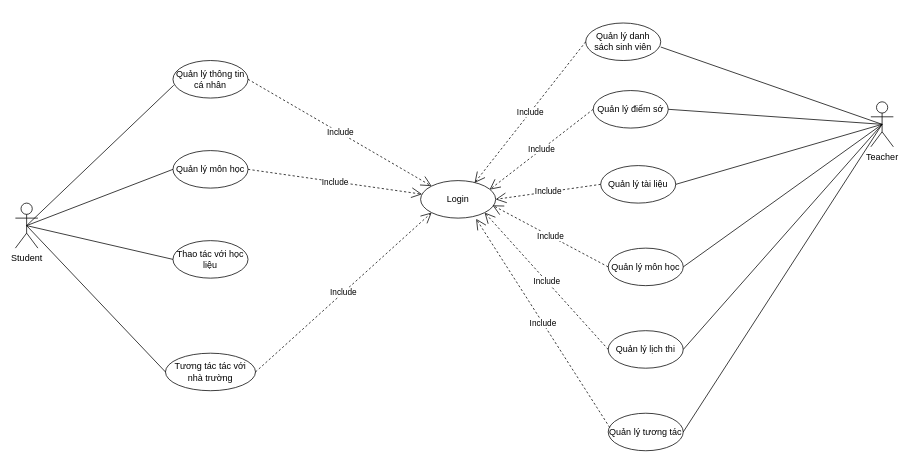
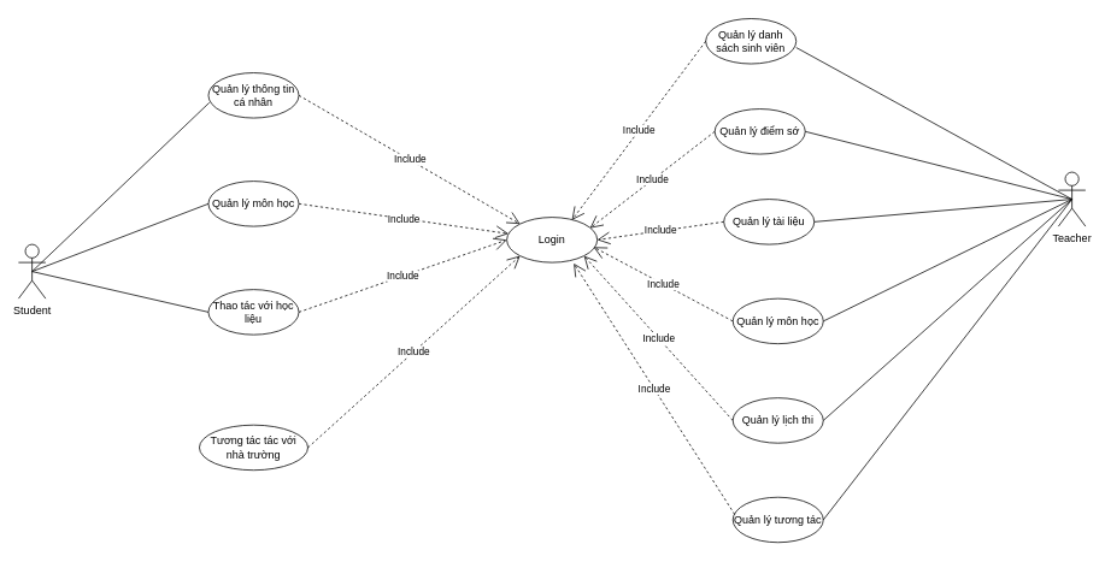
  <mxCell id="0" />
  <mxCell id="1" parent="0" />
  <mxCell id="2" value="Student" style="shape=umlActor;verticalLabelPosition=bottom;verticalAlign=top;html=1;outlineConnect=0;" vertex="1" parent="1"><mxGeometry x="20" y="270" width="30" height="60" as="geometry" /></mxCell>
- <mxCell id="3" value="Teacher" style="shape=umlActor;verticalLabelPosition=bottom;verticalAlign=top;html=1;outlineConnect=0;" vertex="1" parent="1"><mxGeometry x="1160" y="135" width="30" height="60" as="geometry" /></mxCell>
+ <mxCell id="3" value="Teacher" style="shape=umlActor;verticalLabelPosition=bottom;verticalAlign=top;html=1;outlineConnect=0;" vertex="1" parent="1"><mxGeometry x="1170" y="190" width="30" height="60" as="geometry" /></mxCell>
  <mxCell id="4" value="Thao tác với học liệu" style="ellipse;whiteSpace=wrap;html=1;" vertex="1" parent="1"><mxGeometry x="230" y="320" width="100" height="50" as="geometry" /></mxCell>
  <mxCell id="5" value="Quản lý môn học" style="ellipse;whiteSpace=wrap;html=1;" vertex="1" parent="1"><mxGeometry x="230" y="200" width="100" height="50" as="geometry" /></mxCell>
  <mxCell id="6" value="Tương tác tác với nhà trường" style="ellipse;whiteSpace=wrap;html=1;" vertex="1" parent="1"><mxGeometry x="220" y="470" width="120" height="50" as="geometry" /></mxCell>
  <mxCell id="7" value="Login" style="ellipse;whiteSpace=wrap;html=1;" vertex="1" parent="1"><mxGeometry x="560" y="240" width="100" height="50" as="geometry" /></mxCell>
- <mxCell id="8" value="Quản lý danh sách sinh viên" style="ellipse;whiteSpace=wrap;html=1;" vertex="1" parent="1"><mxGeometry x="780" y="30" width="100" height="50" as="geometry" /></mxCell>
+ <mxCell id="8" value="Quản lý danh sách sinh viên" style="ellipse;whiteSpace=wrap;html=1;" vertex="1" parent="1"><mxGeometry x="780" y="20" width="100" height="50" as="geometry" /></mxCell>
  <mxCell id="9" value="Quản lý điểm sớ" style="ellipse;whiteSpace=wrap;html=1;" vertex="1" parent="1"><mxGeometry x="790" y="120" width="100" height="50" as="geometry" /></mxCell>
  <mxCell id="10" value="Quản lý tài liệu" style="ellipse;whiteSpace=wrap;html=1;" vertex="1" parent="1"><mxGeometry x="800" y="220" width="100" height="50" as="geometry" /></mxCell>
  <mxCell id="11" value="Quản lý môn học" style="ellipse;whiteSpace=wrap;html=1;" vertex="1" parent="1"><mxGeometry x="810" y="330" width="100" height="50" as="geometry" /></mxCell>
  <mxCell id="12" value="Quản lý lịch thi" style="ellipse;whiteSpace=wrap;html=1;" vertex="1" parent="1"><mxGeometry x="810" y="440" width="100" height="50" as="geometry" /></mxCell>
  <mxCell id="13" value="Quản lý tương tác" style="ellipse;whiteSpace=wrap;html=1;" vertex="1" parent="1"><mxGeometry x="810" y="550" width="100" height="50" as="geometry" /></mxCell>
  <mxCell id="14" value="" style="endArrow=none;html=1;rounded=0;exitX=0.5;exitY=0.5;exitDx=0;exitDy=0;exitPerimeter=0;entryX=0;entryY=0.5;entryDx=0;entryDy=0;" edge="1" parent="1" source="2" target="5"><mxGeometry width="50" height="50" relative="1" as="geometry"><mxPoint x="130" y="280" as="sourcePoint" /><mxPoint x="180" y="230" as="targetPoint" /></mxGeometry></mxCell>
  <mxCell id="15" value="" style="endArrow=none;html=1;rounded=0;exitX=0.5;exitY=0.5;exitDx=0;exitDy=0;exitPerimeter=0;entryX=0;entryY=0.5;entryDx=0;entryDy=0;" edge="1" parent="1" source="2" target="4"><mxGeometry width="50" height="50" relative="1" as="geometry"><mxPoint x="170" y="330" as="sourcePoint" /><mxPoint x="220" y="280" as="targetPoint" /></mxGeometry></mxCell>
- <mxCell id="16" value="" style="endArrow=none;html=1;rounded=0;exitX=0.5;exitY=0.5;exitDx=0;exitDy=0;exitPerimeter=0;entryX=0;entryY=0.5;entryDx=0;entryDy=0;" edge="1" parent="1" source="2" target="6"><mxGeometry width="50" height="50" relative="1" as="geometry"><mxPoint x="140" y="450" as="sourcePoint" /><mxPoint x="190" y="400" as="targetPoint" /></mxGeometry></mxCell>
  <mxCell id="17" value="Include" style="endArrow=open;endSize=12;dashed=1;html=1;rounded=0;exitX=1;exitY=0.5;exitDx=0;exitDy=0;" edge="1" parent="1" source="5" target="7"><mxGeometry width="160" relative="1" as="geometry"><mxPoint x="470" y="200" as="sourcePoint" /><mxPoint x="630" y="200" as="targetPoint" /></mxGeometry></mxCell>
+ <mxCell id="18" value="Include" style="endArrow=open;endSize=12;dashed=1;html=1;rounded=0;exitX=1;exitY=0.5;exitDx=0;exitDy=0;entryX=0;entryY=0.5;entryDx=0;entryDy=0;" edge="1" parent="1" source="4" target="7"><mxGeometry width="160" relative="1" as="geometry"><mxPoint x="330" y="175" as="sourcePoint" /><mxPoint x="579" y="261" as="targetPoint" /></mxGeometry></mxCell>
  <mxCell id="19" value="Include" style="endArrow=open;endSize=12;dashed=1;html=1;rounded=0;exitX=1;exitY=0.5;exitDx=0;exitDy=0;entryX=0;entryY=1;entryDx=0;entryDy=0;" edge="1" parent="1" source="6" target="7"><mxGeometry width="160" relative="1" as="geometry"><mxPoint x="340" y="285" as="sourcePoint" /><mxPoint x="570" y="275" as="targetPoint" /></mxGeometry></mxCell>
  <mxCell id="20" value="Quản lý thông tin cá nhân" style="ellipse;whiteSpace=wrap;html=1;" vertex="1" parent="1"><mxGeometry x="230" y="80" width="100" height="50" as="geometry" /></mxCell>
  <mxCell id="21" value="" style="endArrow=none;html=1;rounded=0;entryX=0.01;entryY=0.66;entryDx=0;entryDy=0;entryPerimeter=0;exitX=0.5;exitY=0.5;exitDx=0;exitDy=0;exitPerimeter=0;" edge="1" parent="1" source="2" target="20"><mxGeometry width="50" height="50" relative="1" as="geometry"><mxPoint x="50" y="220" as="sourcePoint" /><mxPoint y="235" as="targetPoint" x="240" /></mxGeometry></mxCell>
  <mxCell id="22" value="Include" style="endArrow=open;endSize=12;dashed=1;html=1;rounded=0;exitX=1;exitY=0.5;exitDx=0;exitDy=0;entryX=0;entryY=0;entryDx=0;entryDy=0;" edge="1" parent="1" source="20" target="7"><mxGeometry width="160" relative="1" as="geometry"><mxPoint x="340" y="235" as="sourcePoint" /><mxPoint x="572" y="268" as="targetPoint" /></mxGeometry></mxCell>
  <mxCell id="23" value="" style="endArrow=none;html=1;rounded=0;exitX=1;exitY=0.64;exitDx=0;exitDy=0;exitPerimeter=0;entryX=0.5;entryY=0.5;entryDx=0;entryDy=0;entryPerimeter=0;" edge="1" parent="1" source="8" target="3"><mxGeometry width="50" height="50" relative="1" as="geometry"><mxPoint x="950" y="170" as="sourcePoint" /><mxPoint x="1000" y="120" as="targetPoint" /></mxGeometry></mxCell>
  <mxCell id="24" value="" style="endArrow=none;html=1;rounded=0;exitX=1;exitY=0.5;exitDx=0;exitDy=0;entryX=0.5;entryY=0.5;entryDx=0;entryDy=0;entryPerimeter=0;" edge="1" parent="1" source="9" target="3"><mxGeometry width="50" height="50" relative="1" as="geometry"><mxPoint x="920" y="240" as="sourcePoint" /><mxPoint x="970" y="190" as="targetPoint" /></mxGeometry></mxCell>
  <mxCell id="25" value="" style="endArrow=none;html=1;rounded=0;exitX=1;exitY=0.5;exitDx=0;exitDy=0;entryX=0.5;entryY=0.5;entryDx=0;entryDy=0;entryPerimeter=0;" edge="1" parent="1" source="10" target="3"><mxGeometry width="50" height="50" relative="1" as="geometry"><mxPoint x="940" y="300" as="sourcePoint" /><mxPoint x="1100" y="210" as="targetPoint" /></mxGeometry></mxCell>
  <mxCell id="26" value="" style="endArrow=none;html=1;rounded=0;exitX=1;exitY=0.5;exitDx=0;exitDy=0;entryX=0.5;entryY=0.5;entryDx=0;entryDy=0;entryPerimeter=0;" edge="1" parent="1" source="11" target="3"><mxGeometry width="50" height="50" relative="1" as="geometry"><mxPoint x="950" y="360" as="sourcePoint" /><mxPoint x="1000" y="310" as="targetPoint" /></mxGeometry></mxCell>
  <mxCell id="27" value="" style="endArrow=none;html=1;rounded=0;exitX=1;exitY=0.5;exitDx=0;exitDy=0;entryX=0.5;entryY=0.5;entryDx=0;entryDy=0;entryPerimeter=0;" edge="1" parent="1" source="12" target="3"><mxGeometry width="50" height="50" relative="1" as="geometry"><mxPoint x="950" y="460" as="sourcePoint" /><mxPoint x="1000" y="410" as="targetPoint" /></mxGeometry></mxCell>
  <mxCell id="28" value="" style="endArrow=none;html=1;rounded=0;exitX=1;exitY=0.5;exitDx=0;exitDy=0;entryX=0.5;entryY=0.5;entryDx=0;entryDy=0;entryPerimeter=0;" edge="1" parent="1" source="13" target="3"><mxGeometry width="50" height="50" relative="1" as="geometry"><mxPoint x="950" y="540" as="sourcePoint" /><mxPoint x="1000" y="490" as="targetPoint" /></mxGeometry></mxCell>
  <mxCell id="29" value="Include" style="endArrow=open;endSize=12;dashed=1;html=1;rounded=0;exitX=0;exitY=0.5;exitDx=0;exitDy=0;entryX=0.72;entryY=0.06;entryDx=0;entryDy=0;entryPerimeter=0;" edge="1" parent="1" source="8" target="7"><mxGeometry width="160" relative="1" as="geometry"><mxPoint x="340" y="115" as="sourcePoint" /><mxPoint x="585" y="257" as="targetPoint" /></mxGeometry></mxCell>
  <mxCell id="30" value="Include" style="endArrow=open;endSize=12;dashed=1;html=1;rounded=0;exitX=0;exitY=0.5;exitDx=0;exitDy=0;entryX=0.92;entryY=0.24;entryDx=0;entryDy=0;entryPerimeter=0;" edge="1" parent="1" source="9" target="7"><mxGeometry width="160" relative="1" as="geometry"><mxPoint x="790" y="55" as="sourcePoint" /><mxPoint x="642" y="253" as="targetPoint" /></mxGeometry></mxCell>
  <mxCell id="31" value="Include" style="endArrow=open;endSize=12;dashed=1;html=1;rounded=0;exitX=0;exitY=0.5;exitDx=0;exitDy=0;entryX=1;entryY=0.5;entryDx=0;entryDy=0;" edge="1" parent="1" source="10" target="7"><mxGeometry width="160" relative="1" as="geometry"><mxPoint x="800" y="155" as="sourcePoint" /><mxPoint x="666" y="258" as="targetPoint" /></mxGeometry></mxCell>
  <mxCell id="32" value="Include" style="endArrow=open;endSize=12;dashed=1;html=1;rounded=0;exitX=0;exitY=0.5;exitDx=0;exitDy=0;entryX=0.96;entryY=0.66;entryDx=0;entryDy=0;entryPerimeter=0;" edge="1" parent="1" source="11" target="7"><mxGeometry width="160" relative="1" as="geometry"><mxPoint x="810" y="255" as="sourcePoint" /><mxPoint x="670" y="275" as="targetPoint" /></mxGeometry></mxCell>
  <mxCell id="33" value="Include" style="endArrow=open;endSize=12;dashed=1;html=1;rounded=0;exitX=0;exitY=0.5;exitDx=0;exitDy=0;entryX=1;entryY=1;entryDx=0;entryDy=0;" edge="1" parent="1" source="12" target="7"><mxGeometry width="160" relative="1" as="geometry"><mxPoint x="820" y="365" as="sourcePoint" /><mxPoint x="666" y="283" as="targetPoint" /></mxGeometry></mxCell>
  <mxCell id="34" value="Include" style="endArrow=open;endSize=12;dashed=1;html=1;rounded=0;exitX=0.02;exitY=0.38;exitDx=0;exitDy=0;entryX=0.74;entryY=1.02;entryDx=0;entryDy=0;exitPerimeter=0;entryPerimeter=0;" edge="1" parent="1" source="13" target="7"><mxGeometry width="160" relative="1" as="geometry"><mxPoint x="820" y="475" as="sourcePoint" /><mxPoint x="655" y="293" as="targetPoint" /></mxGeometry></mxCell>
